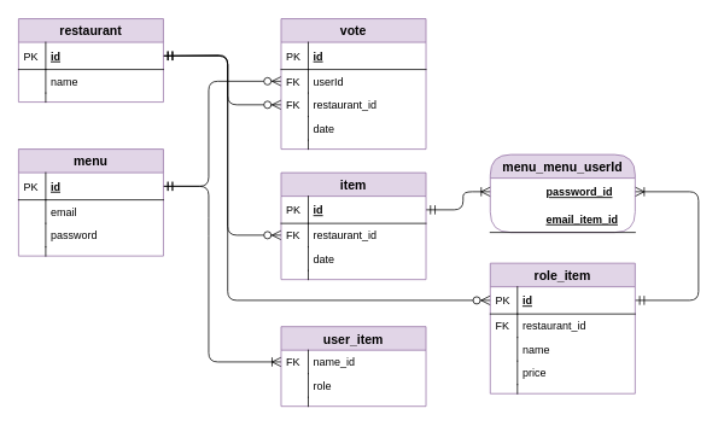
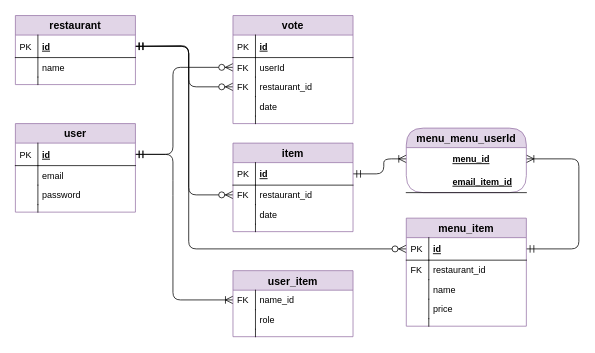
  <mxCell id="0" />
  <mxCell id="1" parent="0" />
  <mxCell id="2" value="" style="edgeStyle=entityRelationEdgeStyle;fontSize=12;html=1;endArrow=ERzeroToMany;startArrow=ERmandOne;exitX=1;exitY=0.5;exitDx=0;exitDy=0;entryX=0;entryY=0.5;entryDx=0;entryDy=0;strokeColor=none;rounded=0;" parent="1" source="31" target="15" edge="1"><mxGeometry width="100" height="100" relative="1" as="geometry"><mxPoint x="140" y="140" as="sourcePoint" /><mxPoint x="240" y="40" as="targetPoint" /></mxGeometry></mxCell>
  <mxCell id="3" value="" style="endArrow=ERzeroToMany;html=1;rounded=1;fontSize=12;endSize=8;startFill=0;startArrow=ERmandOne;startSize=8;exitX=1;exitY=0.5;exitDx=0;exitDy=0;entryX=0;entryY=0.5;entryDx=0;entryDy=0;" parent="1" source="31" target="15" edge="1"><mxGeometry width="50" height="50" relative="1" as="geometry"><mxPoint x="224" y="61" as="sourcePoint" /><mxPoint x="293.04" y="336.34" as="targetPoint" /><Array as="points"><mxPoint x="251" y="60" /><mxPoint x="251" y="115" /></Array></mxGeometry></mxCell>
  <mxCell id="4" value="" style="endArrow=ERzeroToMany;html=1;rounded=1;fontSize=12;endSize=8;startFill=0;startArrow=ERmandOne;startSize=8;exitX=1;exitY=0.5;exitDx=0;exitDy=0;entryX=0;entryY=0.5;entryDx=0;entryDy=0;" parent="1" source="31" target="40" edge="1"><mxGeometry width="50" height="50" relative="1" as="geometry"><mxPoint x="210" y="111" as="sourcePoint" /><mxPoint x="320" y="290" as="targetPoint" /><Array as="points"><mxPoint x="251" y="61" /><mxPoint x="251" y="259" /></Array></mxGeometry></mxCell>
  <mxCell id="5" value="" style="endArrow=ERzeroToMany;html=1;rounded=1;fontSize=12;endSize=8;startFill=0;startArrow=ERmandOne;startSize=8;exitX=1;exitY=0.5;exitDx=0;exitDy=0;entryX=0;entryY=0.5;entryDx=0;entryDy=0;" parent="1" source="22" target="13" edge="1"><mxGeometry width="50" height="50" relative="1" as="geometry"><mxPoint x="80" y="200" as="sourcePoint" /><mxPoint x="190" y="340" as="targetPoint" /><Array as="points"><mxPoint x="230" y="205" /><mxPoint x="230" y="89" /></Array></mxGeometry></mxCell>
  <mxCell id="6" value="" style="endArrow=ERoneToMany;html=1;rounded=1;fontSize=12;endSize=8;startFill=0;startArrow=ERmandOne;startSize=8;exitX=1;exitY=0.5;exitDx=0;exitDy=0;entryX=0;entryY=0.5;entryDx=0;entryDy=0;endFill=0;" parent="1" source="22" target="47" edge="1"><mxGeometry width="50" height="50" relative="1" as="geometry"><mxPoint x="210" y="210" as="sourcePoint" /><mxPoint x="300" y="390" as="targetPoint" /><Array as="points"><mxPoint x="230" y="205" /><mxPoint x="230" y="250" /><mxPoint x="230" y="399" /></Array></mxGeometry></mxCell>
  <mxCell id="7" value="" style="endArrow=ERzeroToMany;html=1;rounded=1;fontSize=12;endSize=8;startFill=0;startArrow=ERmandOne;startSize=8;entryX=0;entryY=0.5;entryDx=0;entryDy=0;exitX=1;exitY=0.5;exitDx=0;exitDy=0;" parent="1" source="31" target="54" edge="1"><mxGeometry width="50" height="50" relative="1" as="geometry"><mxPoint x="261" y="260" as="sourcePoint" /><mxPoint x="530" y="337" as="targetPoint" /><Array as="points"><mxPoint x="251" y="61" /><mxPoint x="251" y="331" /></Array></mxGeometry></mxCell>
  <mxCell id="8" value="" style="endArrow=ERoneToMany;html=1;rounded=1;fontSize=12;endSize=8;startFill=0;startArrow=ERmandOne;startSize=8;entryX=0;entryY=0.5;entryDx=0;entryDy=0;exitX=1;exitY=0.5;exitDx=0;exitDy=0;endFill=0;" parent="1" source="38" target="65" edge="1"><mxGeometry width="50" height="50" relative="1" as="geometry"><mxPoint x="881" y="180" as="sourcePoint" /><mxPoint x="1242" y="450" as="targetPoint" /><Array as="points"><mxPoint x="511" y="231" /><mxPoint x="511" y="211" /></Array></mxGeometry></mxCell>
  <mxCell id="9" value="" style="endArrow=ERoneToMany;html=1;rounded=1;fontSize=12;endSize=8;startFill=0;startArrow=ERmandOne;startSize=8;entryX=1;entryY=0.5;entryDx=0;entryDy=0;exitX=1;exitY=0.5;exitDx=0;exitDy=0;endFill=0;" parent="1" source="54" target="65" edge="1"><mxGeometry width="50" height="50" relative="1" as="geometry"><mxPoint x="731" y="340" as="sourcePoint" /><mxPoint x="802" y="320" as="targetPoint" /><Array as="points"><mxPoint x="771" y="331" /><mxPoint x="771" y="211" /></Array></mxGeometry></mxCell>
  <mxCell id="10" value="vote" style="swimlane;fontStyle=1;childLayout=stackLayout;horizontal=1;startSize=26;horizontalStack=0;resizeParent=1;resizeParentMax=0;resizeLast=0;collapsible=1;marginBottom=0;align=center;fontSize=14;fillColor=#e1d5e7;strokeColor=#9673a6;" parent="1" vertex="1"><mxGeometry x="310" y="20" width="160" height="144" as="geometry"><mxRectangle x="80" y="480" width="80" height="26" as="alternateBounds" /></mxGeometry></mxCell>
  <mxCell id="11" value="id" style="shape=partialRectangle;top=0;left=0;right=0;bottom=1;align=left;verticalAlign=middle;fillColor=none;spacingLeft=34;spacingRight=4;overflow=hidden;rotatable=0;points=[[0,0.5],[1,0.5]];portConstraint=eastwest;dropTarget=0;fontStyle=5;fontSize=12;" parent="10" vertex="1"><mxGeometry y="26" width="160" height="30" as="geometry" /></mxCell>
  <mxCell id="12" value="PK" style="shape=partialRectangle;top=0;left=0;bottom=0;fillColor=none;align=left;verticalAlign=middle;spacingLeft=4;spacingRight=4;overflow=hidden;rotatable=0;points=[];portConstraint=eastwest;part=1;fontSize=12;" parent="11" vertex="1" connectable="0"><mxGeometry width="30" height="30" as="geometry" /></mxCell>
  <mxCell id="13" value="userId" style="shape=partialRectangle;top=0;left=0;right=0;bottom=0;align=left;verticalAlign=top;fillColor=none;spacingLeft=34;spacingRight=4;overflow=hidden;rotatable=0;points=[[0,0.5],[1,0.5]];portConstraint=eastwest;dropTarget=0;fontSize=12;" parent="10" vertex="1"><mxGeometry y="56" width="160" height="26" as="geometry" /></mxCell>
  <mxCell id="14" value="FK" style="shape=partialRectangle;top=0;left=0;bottom=0;fillColor=none;align=left;verticalAlign=top;spacingLeft=4;spacingRight=4;overflow=hidden;rotatable=0;points=[];portConstraint=eastwest;part=1;fontSize=12;" parent="13" vertex="1" connectable="0"><mxGeometry width="30" height="26" as="geometry" /></mxCell>
  <mxCell id="15" value="restaurant_id" style="shape=partialRectangle;top=0;left=0;right=0;bottom=0;align=left;verticalAlign=top;fillColor=none;spacingLeft=34;spacingRight=4;overflow=hidden;rotatable=0;points=[[0,0.5],[1,0.5]];portConstraint=eastwest;dropTarget=0;fontSize=12;" parent="10" vertex="1"><mxGeometry y="82" width="160" height="26" as="geometry" /></mxCell>
  <mxCell id="16" value="FK" style="shape=partialRectangle;top=0;left=0;bottom=0;fillColor=none;align=left;verticalAlign=top;spacingLeft=4;spacingRight=4;overflow=hidden;rotatable=0;points=[];portConstraint=eastwest;part=1;fontSize=12;" parent="15" vertex="1" connectable="0"><mxGeometry width="30" height="26" as="geometry" /></mxCell>
  <mxCell id="17" value="date" style="shape=partialRectangle;top=0;left=0;right=0;bottom=0;align=left;verticalAlign=top;fillColor=none;spacingLeft=34;spacingRight=4;overflow=hidden;rotatable=0;points=[[0,0.5],[1,0.5]];portConstraint=eastwest;dropTarget=0;fontSize=12;" parent="10" vertex="1"><mxGeometry y="108" width="160" height="26" as="geometry" /></mxCell>
  <mxCell id="18" value="" style="shape=partialRectangle;top=0;left=0;bottom=0;fillColor=none;align=left;verticalAlign=top;spacingLeft=4;spacingRight=4;overflow=hidden;rotatable=0;points=[];portConstraint=eastwest;part=1;fontSize=12;" parent="17" vertex="1" connectable="0"><mxGeometry width="30" height="26" as="geometry" /></mxCell>
  <mxCell id="19" value="" style="shape=partialRectangle;top=0;left=0;right=0;bottom=0;align=left;verticalAlign=top;fillColor=none;spacingLeft=34;spacingRight=4;overflow=hidden;rotatable=0;points=[[0,0.5],[1,0.5]];portConstraint=eastwest;dropTarget=0;fontSize=12;" parent="10" vertex="1"><mxGeometry y="134" width="160" height="10" as="geometry" /></mxCell>
  <mxCell id="20" value="" style="shape=partialRectangle;top=0;left=0;bottom=0;fillColor=none;align=left;verticalAlign=top;spacingLeft=4;spacingRight=4;overflow=hidden;rotatable=0;points=[];portConstraint=eastwest;part=1;fontSize=12;" parent="19" vertex="1" connectable="0"><mxGeometry width="30" height="10" as="geometry" /></mxCell>
- <mxCell id="21" value="menu" style="swimlane;fontStyle=1;childLayout=stackLayout;horizontal=1;startSize=26;horizontalStack=0;resizeParent=1;resizeParentMax=0;resizeLast=0;collapsible=1;marginBottom=0;align=center;fontSize=14;fillColor=#e1d5e7;strokeColor=#9673a6;" parent="1" vertex="1"><mxGeometry x="20" y="164" width="160" height="118" as="geometry"><mxRectangle x="80" y="480" width="80" height="26" as="alternateBounds" /></mxGeometry></mxCell>
+ <mxCell id="21" value="user" style="swimlane;fontStyle=1;childLayout=stackLayout;horizontal=1;startSize=26;horizontalStack=0;resizeParent=1;resizeParentMax=0;resizeLast=0;collapsible=1;marginBottom=0;align=center;fontSize=14;fillColor=#e1d5e7;strokeColor=#9673a6;" parent="1" vertex="1"><mxGeometry x="20" y="164" width="160" height="118" as="geometry"><mxRectangle x="80" y="480" width="80" height="26" as="alternateBounds" /></mxGeometry></mxCell>
  <mxCell id="22" value="id" style="shape=partialRectangle;top=0;left=0;right=0;bottom=1;align=left;verticalAlign=middle;fillColor=none;spacingLeft=34;spacingRight=4;overflow=hidden;rotatable=0;points=[[0,0.5],[1,0.5]];portConstraint=eastwest;dropTarget=0;fontStyle=5;fontSize=12;" parent="21" vertex="1"><mxGeometry y="26" width="160" height="30" as="geometry" /></mxCell>
  <mxCell id="23" value="PK" style="shape=partialRectangle;top=0;left=0;bottom=0;fillColor=none;align=left;verticalAlign=middle;spacingLeft=4;spacingRight=4;overflow=hidden;rotatable=0;points=[];portConstraint=eastwest;part=1;fontSize=12;" parent="22" vertex="1" connectable="0"><mxGeometry width="30" height="30" as="geometry" /></mxCell>
  <mxCell id="24" value="email" style="shape=partialRectangle;top=0;left=0;right=0;bottom=0;align=left;verticalAlign=top;fillColor=none;spacingLeft=34;spacingRight=4;overflow=hidden;rotatable=0;points=[[0,0.5],[1,0.5]];portConstraint=eastwest;dropTarget=0;fontSize=12;" parent="21" vertex="1"><mxGeometry y="56" width="160" height="26" as="geometry" /></mxCell>
  <mxCell id="25" value="" style="shape=partialRectangle;top=0;left=0;bottom=0;fillColor=none;align=left;verticalAlign=top;spacingLeft=4;spacingRight=4;overflow=hidden;rotatable=0;points=[];portConstraint=eastwest;part=1;fontSize=12;" parent="24" vertex="1" connectable="0"><mxGeometry width="30" height="26" as="geometry" /></mxCell>
  <mxCell id="26" value="password" style="shape=partialRectangle;top=0;left=0;right=0;bottom=0;align=left;verticalAlign=top;fillColor=none;spacingLeft=34;spacingRight=4;overflow=hidden;rotatable=0;points=[[0,0.5],[1,0.5]];portConstraint=eastwest;dropTarget=0;fontSize=12;" parent="21" vertex="1"><mxGeometry y="82" width="160" height="26" as="geometry" /></mxCell>
  <mxCell id="27" value="" style="shape=partialRectangle;top=0;left=0;bottom=0;fillColor=none;align=left;verticalAlign=top;spacingLeft=4;spacingRight=4;overflow=hidden;rotatable=0;points=[];portConstraint=eastwest;part=1;fontSize=12;" parent="26" vertex="1" connectable="0"><mxGeometry width="30" height="26" as="geometry" /></mxCell>
  <mxCell id="28" value="" style="shape=partialRectangle;top=0;left=0;right=0;bottom=0;align=left;verticalAlign=top;fillColor=none;spacingLeft=34;spacingRight=4;overflow=hidden;rotatable=0;points=[[0,0.5],[1,0.5]];portConstraint=eastwest;dropTarget=0;fontSize=12;" parent="21" vertex="1"><mxGeometry y="108" width="160" height="10" as="geometry" /></mxCell>
  <mxCell id="29" value="" style="shape=partialRectangle;top=0;left=0;bottom=0;fillColor=none;align=left;verticalAlign=top;spacingLeft=4;spacingRight=4;overflow=hidden;rotatable=0;points=[];portConstraint=eastwest;part=1;fontSize=12;" parent="28" vertex="1" connectable="0"><mxGeometry width="30" height="10" as="geometry" /></mxCell>
  <mxCell id="30" value="restaurant" style="swimlane;fontStyle=1;childLayout=stackLayout;horizontal=1;startSize=26;horizontalStack=0;resizeParent=1;resizeParentMax=0;resizeLast=0;collapsible=1;marginBottom=0;align=center;fontSize=14;fillColor=#e1d5e7;strokeColor=#9673a6;" parent="1" vertex="1"><mxGeometry x="20" y="20" width="160" height="92" as="geometry"><mxRectangle x="80" y="480" width="80" height="26" as="alternateBounds" /></mxGeometry></mxCell>
  <mxCell id="31" value="id" style="shape=partialRectangle;top=0;left=0;right=0;bottom=1;align=left;verticalAlign=middle;fillColor=none;spacingLeft=34;spacingRight=4;overflow=hidden;rotatable=0;points=[[0,0.5],[1,0.5]];portConstraint=eastwest;dropTarget=0;fontStyle=5;fontSize=12;" parent="30" vertex="1"><mxGeometry y="26" width="160" height="30" as="geometry" /></mxCell>
  <mxCell id="32" value="PK" style="shape=partialRectangle;top=0;left=0;bottom=0;fillColor=none;align=left;verticalAlign=middle;spacingLeft=4;spacingRight=4;overflow=hidden;rotatable=0;points=[];portConstraint=eastwest;part=1;fontSize=12;" parent="31" vertex="1" connectable="0"><mxGeometry width="30" height="30" as="geometry" /></mxCell>
  <mxCell id="33" value="name" style="shape=partialRectangle;top=0;left=0;right=0;bottom=0;align=left;verticalAlign=top;fillColor=none;spacingLeft=34;spacingRight=4;overflow=hidden;rotatable=0;points=[[0,0.5],[1,0.5]];portConstraint=eastwest;dropTarget=0;fontSize=12;" parent="30" vertex="1"><mxGeometry y="56" width="160" height="26" as="geometry" /></mxCell>
  <mxCell id="34" value="" style="shape=partialRectangle;top=0;left=0;bottom=0;fillColor=none;align=left;verticalAlign=top;spacingLeft=4;spacingRight=4;overflow=hidden;rotatable=0;points=[];portConstraint=eastwest;part=1;fontSize=12;" parent="33" vertex="1" connectable="0"><mxGeometry width="30" height="26" as="geometry" /></mxCell>
  <mxCell id="35" value="" style="shape=partialRectangle;top=0;left=0;right=0;bottom=0;align=left;verticalAlign=top;fillColor=none;spacingLeft=34;spacingRight=4;overflow=hidden;rotatable=0;points=[[0,0.5],[1,0.5]];portConstraint=eastwest;dropTarget=0;fontSize=12;" parent="30" vertex="1"><mxGeometry y="82" width="160" height="10" as="geometry" /></mxCell>
  <mxCell id="36" value="" style="shape=partialRectangle;top=0;left=0;bottom=0;fillColor=none;align=left;verticalAlign=top;spacingLeft=4;spacingRight=4;overflow=hidden;rotatable=0;points=[];portConstraint=eastwest;part=1;fontSize=12;" parent="35" vertex="1" connectable="0"><mxGeometry width="30" height="10" as="geometry" /></mxCell>
  <mxCell id="37" value="item" style="swimlane;fontStyle=1;childLayout=stackLayout;horizontal=1;startSize=26;horizontalStack=0;resizeParent=1;resizeParentMax=0;resizeLast=0;collapsible=1;marginBottom=0;align=center;fontSize=14;fillColor=#e1d5e7;strokeColor=#9673a6;" parent="1" vertex="1"><mxGeometry x="310" y="190" width="160" height="118" as="geometry"><mxRectangle x="80" y="480" width="80" height="26" as="alternateBounds" /></mxGeometry></mxCell>
  <mxCell id="38" value="id" style="shape=partialRectangle;top=0;left=0;right=0;bottom=1;align=left;verticalAlign=middle;fillColor=none;spacingLeft=34;spacingRight=4;overflow=hidden;rotatable=0;points=[[0,0.5],[1,0.5]];portConstraint=eastwest;dropTarget=0;fontStyle=5;fontSize=12;" parent="37" vertex="1"><mxGeometry y="26" width="160" height="30" as="geometry" /></mxCell>
  <mxCell id="39" value="PK" style="shape=partialRectangle;top=0;left=0;bottom=0;fillColor=none;align=left;verticalAlign=middle;spacingLeft=4;spacingRight=4;overflow=hidden;rotatable=0;points=[];portConstraint=eastwest;part=1;fontSize=12;" parent="38" vertex="1" connectable="0"><mxGeometry width="30" height="30" as="geometry" /></mxCell>
  <mxCell id="40" value="restaurant_id" style="shape=partialRectangle;top=0;left=0;right=0;bottom=0;align=left;verticalAlign=top;fillColor=none;spacingLeft=34;spacingRight=4;overflow=hidden;rotatable=0;points=[[0,0.5],[1,0.5]];portConstraint=eastwest;dropTarget=0;fontSize=12;" parent="37" vertex="1"><mxGeometry y="56" width="160" height="26" as="geometry" /></mxCell>
  <mxCell id="41" value="FK" style="shape=partialRectangle;top=0;left=0;bottom=0;fillColor=none;align=left;verticalAlign=top;spacingLeft=4;spacingRight=4;overflow=hidden;rotatable=0;points=[];portConstraint=eastwest;part=1;fontSize=12;" parent="40" vertex="1" connectable="0"><mxGeometry width="30" height="26" as="geometry" /></mxCell>
  <mxCell id="42" value="date" style="shape=partialRectangle;top=0;left=0;right=0;bottom=0;align=left;verticalAlign=top;fillColor=none;spacingLeft=34;spacingRight=4;overflow=hidden;rotatable=0;points=[[0,0.5],[1,0.5]];portConstraint=eastwest;dropTarget=0;fontSize=12;" parent="37" vertex="1"><mxGeometry y="82" width="160" height="26" as="geometry" /></mxCell>
  <mxCell id="43" value="" style="shape=partialRectangle;top=0;left=0;bottom=0;fillColor=none;align=left;verticalAlign=top;spacingLeft=4;spacingRight=4;overflow=hidden;rotatable=0;points=[];portConstraint=eastwest;part=1;fontSize=12;" parent="42" vertex="1" connectable="0"><mxGeometry width="30" height="26" as="geometry" /></mxCell>
  <mxCell id="44" value="" style="shape=partialRectangle;top=0;left=0;right=0;bottom=0;align=left;verticalAlign=top;fillColor=none;spacingLeft=34;spacingRight=4;overflow=hidden;rotatable=0;points=[[0,0.5],[1,0.5]];portConstraint=eastwest;dropTarget=0;fontSize=12;" parent="37" vertex="1"><mxGeometry y="108" width="160" height="10" as="geometry" /></mxCell>
  <mxCell id="45" value="" style="shape=partialRectangle;top=0;left=0;bottom=0;fillColor=none;align=left;verticalAlign=top;spacingLeft=4;spacingRight=4;overflow=hidden;rotatable=0;points=[];portConstraint=eastwest;part=1;fontSize=12;" parent="44" vertex="1" connectable="0"><mxGeometry width="30" height="10" as="geometry" /></mxCell>
  <mxCell id="46" value="user_item" style="swimlane;fontStyle=1;childLayout=stackLayout;horizontal=1;startSize=26;horizontalStack=0;resizeParent=1;resizeParentMax=0;resizeLast=0;collapsible=1;marginBottom=0;align=center;fontSize=14;fillColor=#e1d5e7;strokeColor=#9673a6;" parent="1" vertex="1"><mxGeometry x="310" y="360" width="160" height="88" as="geometry"><mxRectangle x="80" y="480" width="80" height="26" as="alternateBounds" /></mxGeometry></mxCell>
  <mxCell id="47" value="name_id" style="shape=partialRectangle;top=0;left=0;right=0;bottom=0;align=left;verticalAlign=top;fillColor=none;spacingLeft=34;spacingRight=4;overflow=hidden;rotatable=0;points=[[0,0.5],[1,0.5]];portConstraint=eastwest;dropTarget=0;fontSize=12;" parent="46" vertex="1"><mxGeometry y="26" width="160" height="26" as="geometry" /></mxCell>
  <mxCell id="48" value="FK" style="shape=partialRectangle;top=0;left=0;bottom=0;fillColor=none;align=left;verticalAlign=top;spacingLeft=4;spacingRight=4;overflow=hidden;rotatable=0;points=[];portConstraint=eastwest;part=1;fontSize=12;" parent="47" vertex="1" connectable="0"><mxGeometry width="30" height="26" as="geometry" /></mxCell>
  <mxCell id="49" value="role" style="shape=partialRectangle;top=0;left=0;right=0;bottom=0;align=left;verticalAlign=top;fillColor=none;spacingLeft=34;spacingRight=4;overflow=hidden;rotatable=0;points=[[0,0.5],[1,0.5]];portConstraint=eastwest;dropTarget=0;fontSize=12;" parent="46" vertex="1"><mxGeometry y="52" width="160" height="26" as="geometry" /></mxCell>
  <mxCell id="50" value="" style="shape=partialRectangle;top=0;left=0;bottom=0;fillColor=none;align=left;verticalAlign=top;spacingLeft=4;spacingRight=4;overflow=hidden;rotatable=0;points=[];portConstraint=eastwest;part=1;fontSize=12;" parent="49" vertex="1" connectable="0"><mxGeometry width="30" height="26" as="geometry" /></mxCell>
  <mxCell id="51" value="" style="shape=partialRectangle;top=0;left=0;right=0;bottom=0;align=left;verticalAlign=top;fillColor=none;spacingLeft=34;spacingRight=4;overflow=hidden;rotatable=0;points=[[0,0.5],[1,0.5]];portConstraint=eastwest;dropTarget=0;fontSize=12;" parent="46" vertex="1"><mxGeometry y="78" width="160" height="10" as="geometry" /></mxCell>
  <mxCell id="52" value="" style="shape=partialRectangle;top=0;left=0;bottom=0;fillColor=none;align=left;verticalAlign=top;spacingLeft=4;spacingRight=4;overflow=hidden;rotatable=0;points=[];portConstraint=eastwest;part=1;fontSize=12;" parent="51" vertex="1" connectable="0"><mxGeometry width="30" height="10" as="geometry" /></mxCell>
- <mxCell id="53" value="role_item" style="swimlane;fontStyle=1;childLayout=stackLayout;horizontal=1;startSize=26;horizontalStack=0;resizeParent=1;resizeParentMax=0;resizeLast=0;collapsible=1;marginBottom=0;align=center;fontSize=14;fillColor=#e1d5e7;strokeColor=#9673a6;" parent="1" vertex="1"><mxGeometry x="541" y="290" width="160" height="144" as="geometry"><mxRectangle x="80" y="480" width="80" height="26" as="alternateBounds" /></mxGeometry></mxCell>
+ <mxCell id="53" value="menu_item" style="swimlane;fontStyle=1;childLayout=stackLayout;horizontal=1;startSize=26;horizontalStack=0;resizeParent=1;resizeParentMax=0;resizeLast=0;collapsible=1;marginBottom=0;align=center;fontSize=14;fillColor=#e1d5e7;strokeColor=#9673a6;" parent="1" vertex="1"><mxGeometry x="541" y="290" width="160" height="144" as="geometry"><mxRectangle x="80" y="480" width="80" height="26" as="alternateBounds" /></mxGeometry></mxCell>
  <mxCell id="54" value="id" style="shape=partialRectangle;top=0;left=0;right=0;bottom=1;align=left;verticalAlign=middle;fillColor=none;spacingLeft=34;spacingRight=4;overflow=hidden;rotatable=0;points=[[0,0.5],[1,0.5]];portConstraint=eastwest;dropTarget=0;fontStyle=5;fontSize=12;" parent="53" vertex="1"><mxGeometry y="26" width="160" height="30" as="geometry" /></mxCell>
  <mxCell id="55" value="PK" style="shape=partialRectangle;top=0;left=0;bottom=0;fillColor=none;align=left;verticalAlign=middle;spacingLeft=4;spacingRight=4;overflow=hidden;rotatable=0;points=[];portConstraint=eastwest;part=1;fontSize=12;" parent="54" vertex="1" connectable="0"><mxGeometry width="30" height="30" as="geometry" /></mxCell>
  <mxCell id="56" value="restaurant_id" style="shape=partialRectangle;top=0;left=0;right=0;bottom=0;align=left;verticalAlign=top;fillColor=none;spacingLeft=34;spacingRight=4;overflow=hidden;rotatable=0;points=[[0,0.5],[1,0.5]];portConstraint=eastwest;dropTarget=0;fontSize=12;" parent="53" vertex="1"><mxGeometry y="56" width="160" height="26" as="geometry" /></mxCell>
  <mxCell id="57" value="FK" style="shape=partialRectangle;top=0;left=0;bottom=0;fillColor=none;align=left;verticalAlign=top;spacingLeft=4;spacingRight=4;overflow=hidden;rotatable=0;points=[];portConstraint=eastwest;part=1;fontSize=12;" parent="56" vertex="1" connectable="0"><mxGeometry width="30" height="26" as="geometry" /></mxCell>
  <mxCell id="58" value="name" style="shape=partialRectangle;top=0;left=0;right=0;bottom=0;align=left;verticalAlign=top;fillColor=none;spacingLeft=34;spacingRight=4;overflow=hidden;rotatable=0;points=[[0,0.5],[1,0.5]];portConstraint=eastwest;dropTarget=0;fontSize=12;" parent="53" vertex="1"><mxGeometry y="82" width="160" height="26" as="geometry" /></mxCell>
  <mxCell id="59" value="" style="shape=partialRectangle;top=0;left=0;bottom=0;fillColor=none;align=left;verticalAlign=top;spacingLeft=4;spacingRight=4;overflow=hidden;rotatable=0;points=[];portConstraint=eastwest;part=1;fontSize=12;" parent="58" vertex="1" connectable="0"><mxGeometry width="30" height="26" as="geometry" /></mxCell>
  <mxCell id="60" value="price" style="shape=partialRectangle;top=0;left=0;right=0;bottom=0;align=left;verticalAlign=top;fillColor=none;spacingLeft=34;spacingRight=4;overflow=hidden;rotatable=0;points=[[0,0.5],[1,0.5]];portConstraint=eastwest;dropTarget=0;fontSize=12;" parent="53" vertex="1"><mxGeometry y="108" width="160" height="26" as="geometry" /></mxCell>
  <mxCell id="61" value="" style="shape=partialRectangle;top=0;left=0;bottom=0;fillColor=none;align=left;verticalAlign=top;spacingLeft=4;spacingRight=4;overflow=hidden;rotatable=0;points=[];portConstraint=eastwest;part=1;fontSize=12;" parent="60" vertex="1" connectable="0"><mxGeometry width="30" height="26" as="geometry" /></mxCell>
  <mxCell id="62" value="" style="shape=partialRectangle;top=0;left=0;right=0;bottom=0;align=left;verticalAlign=top;fillColor=none;spacingLeft=34;spacingRight=4;overflow=hidden;rotatable=0;points=[[0,0.5],[1,0.5]];portConstraint=eastwest;dropTarget=0;fontSize=12;" parent="53" vertex="1"><mxGeometry y="134" width="160" height="10" as="geometry" /></mxCell>
  <mxCell id="63" value="" style="shape=partialRectangle;top=0;left=0;bottom=0;fillColor=none;align=left;verticalAlign=top;spacingLeft=4;spacingRight=4;overflow=hidden;rotatable=0;points=[];portConstraint=eastwest;part=1;fontSize=12;" parent="62" vertex="1" connectable="0"><mxGeometry width="30" height="10" as="geometry" /></mxCell>
  <mxCell id="64" value="menu_menu_userId" style="swimlane;fontStyle=1;childLayout=stackLayout;horizontal=1;startSize=26;horizontalStack=0;resizeParent=1;resizeParentMax=0;resizeLast=0;collapsible=1;marginBottom=0;align=center;fontSize=14;strokeColor=#9673a6;fillColor=#e1d5e7;rounded=1;arcSize=29;" parent="1" vertex="1"><mxGeometry x="541" y="170" width="160" height="86" as="geometry" /></mxCell>
- <mxCell id="65" value="password_id" style="shape=partialRectangle;top=0;left=0;right=0;bottom=0;align=left;verticalAlign=middle;fillColor=none;spacingLeft=60;spacingRight=4;overflow=hidden;rotatable=0;points=[[0,0.5],[1,0.5]];portConstraint=eastwest;dropTarget=0;fontStyle=5;fontSize=12;" parent="64" vertex="1"><mxGeometry y="26" width="160" height="30" as="geometry" /></mxCell>
+ <mxCell id="65" value="menu_id" style="shape=partialRectangle;top=0;left=0;right=0;bottom=0;align=left;verticalAlign=middle;fillColor=none;spacingLeft=60;spacingRight=4;overflow=hidden;rotatable=0;points=[[0,0.5],[1,0.5]];portConstraint=eastwest;dropTarget=0;fontStyle=5;fontSize=12;" parent="64" vertex="1"><mxGeometry y="26" width="160" height="30" as="geometry" /></mxCell>
  <mxCell id="66" value="email_item_id" style="shape=partialRectangle;top=0;left=0;right=0;bottom=1;align=left;verticalAlign=middle;fillColor=none;spacingLeft=60;spacingRight=4;overflow=hidden;rotatable=0;points=[[0,0.5],[1,0.5]];portConstraint=eastwest;dropTarget=0;fontStyle=5;fontSize=12;" parent="64" vertex="1"><mxGeometry y="56" width="160" height="30" as="geometry" /></mxCell>
